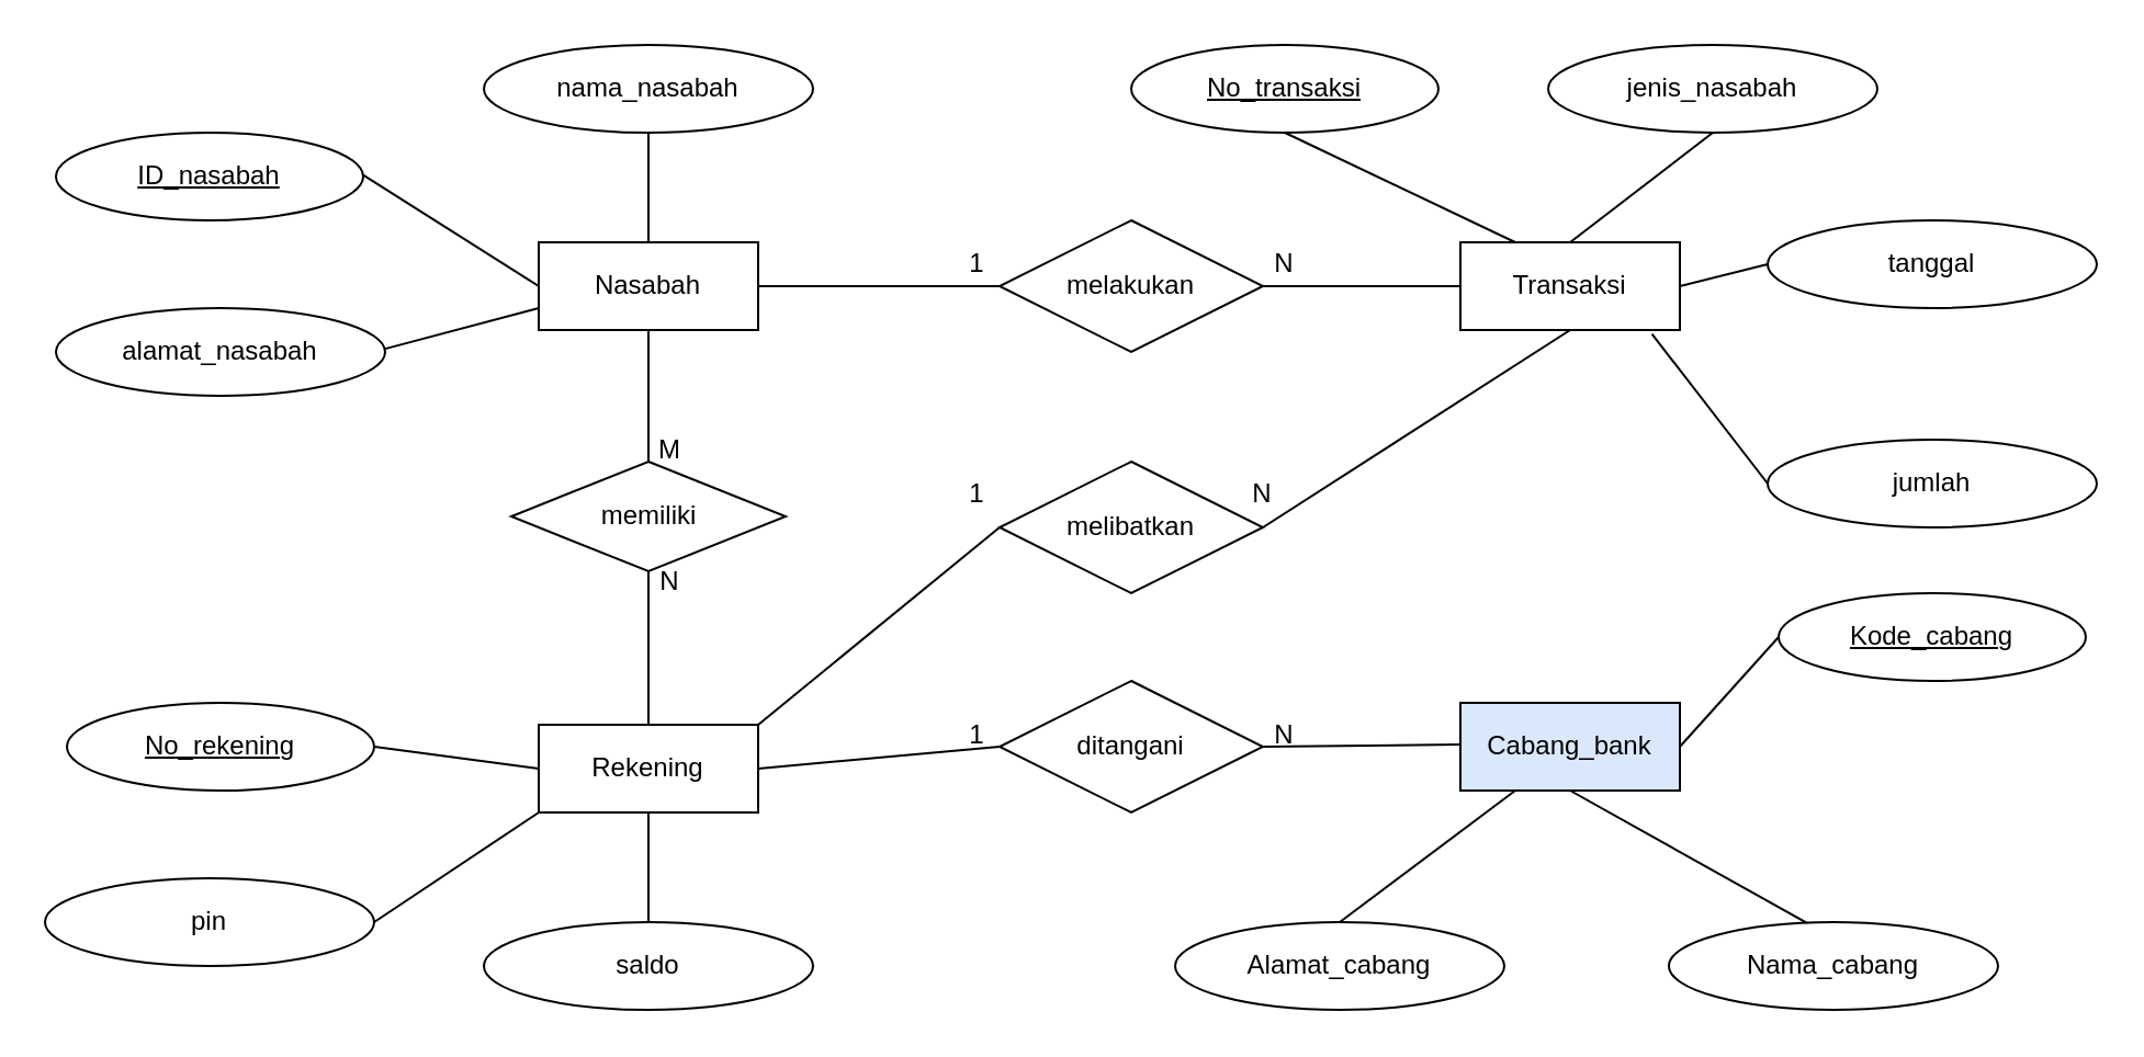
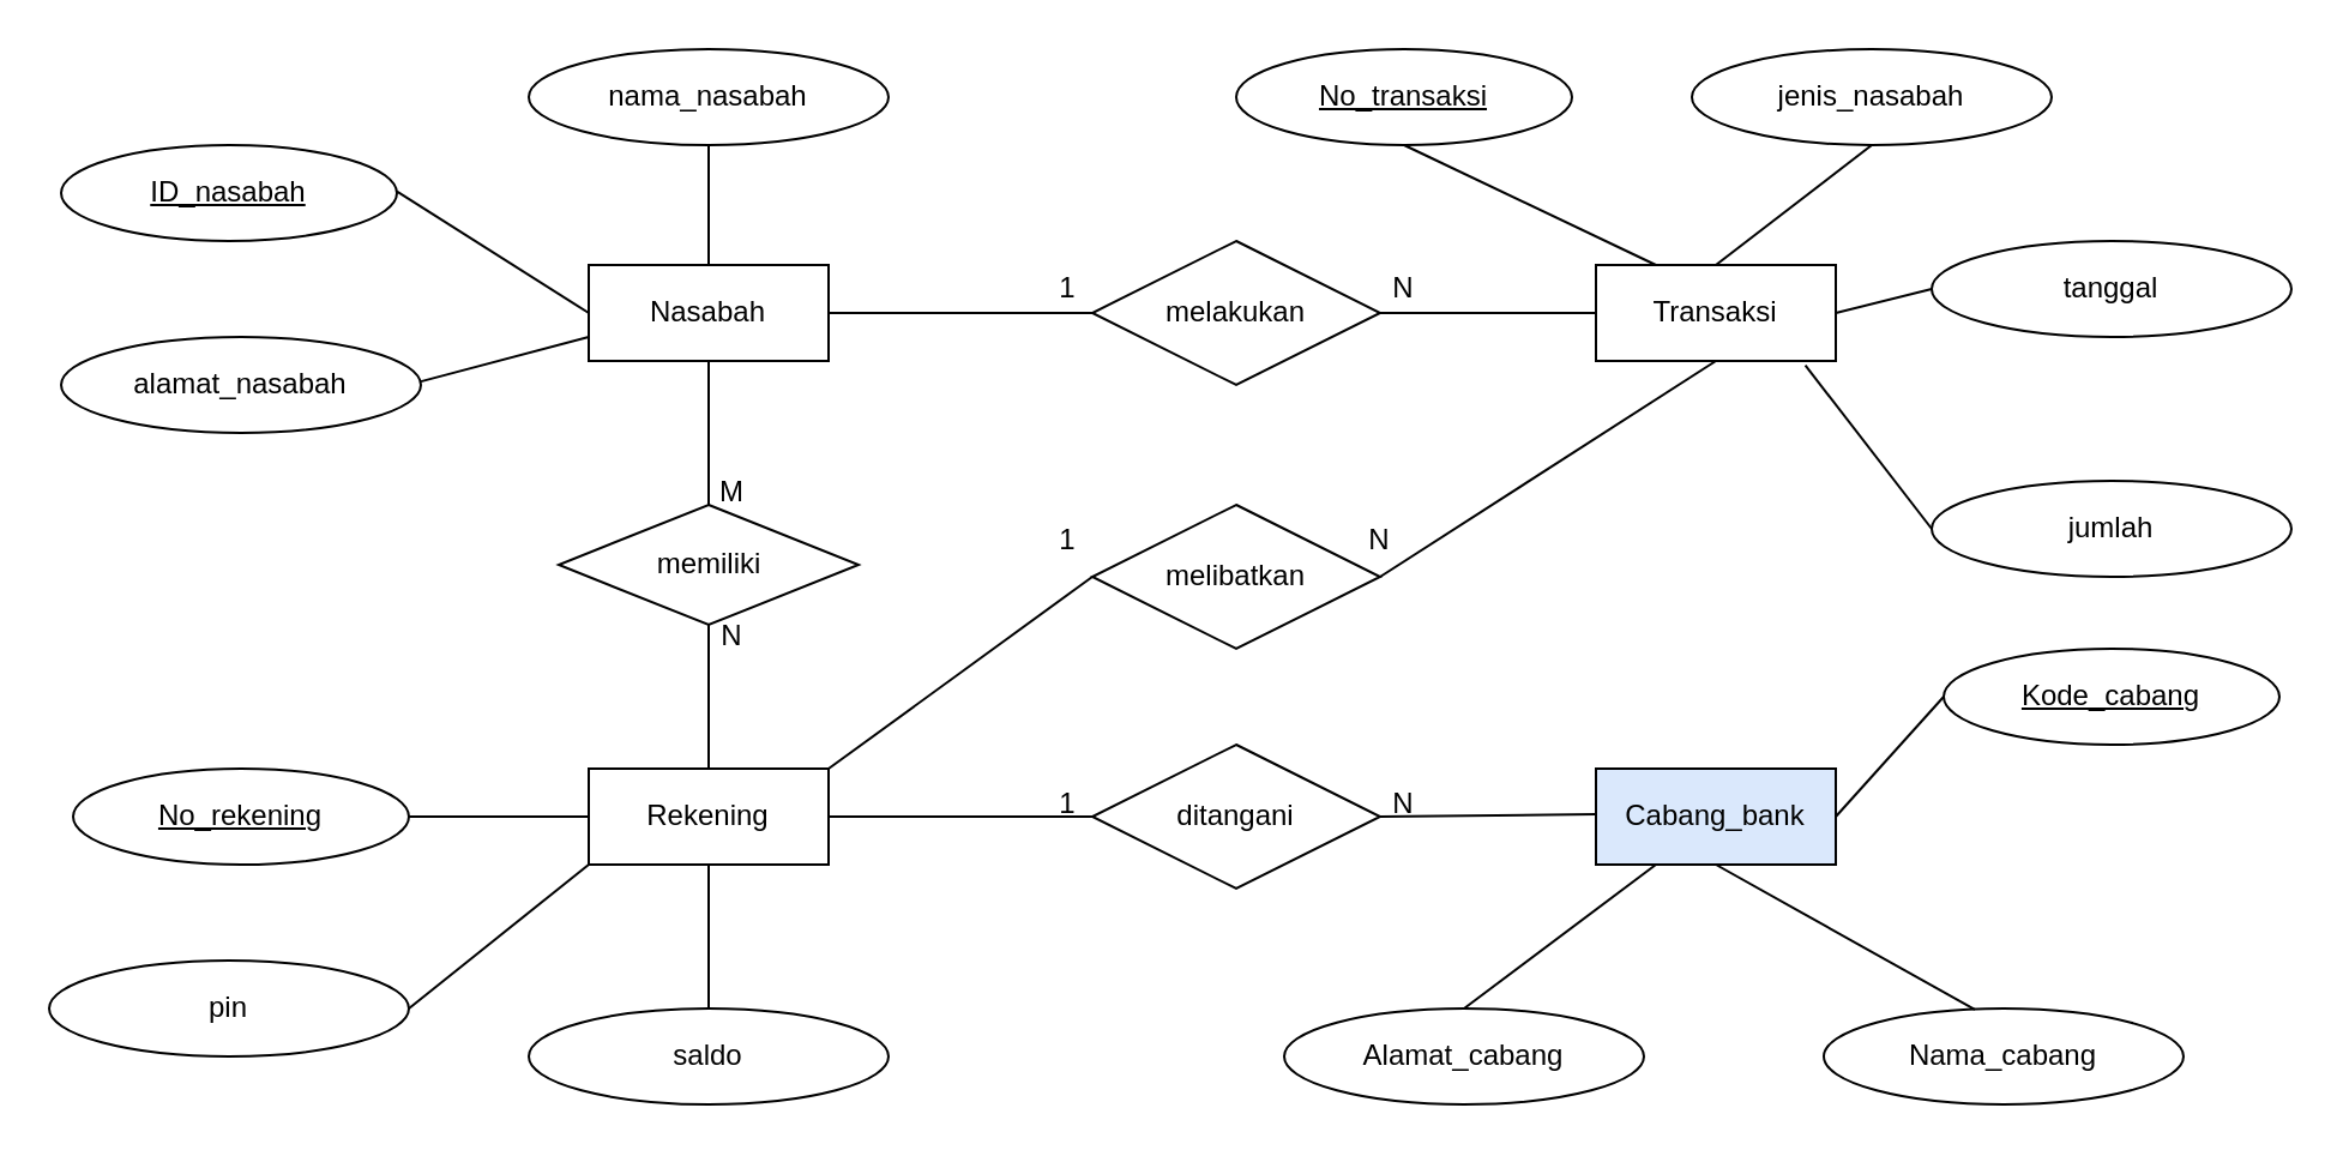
  <mxCell id="0" />
  <mxCell id="1" parent="0" />
  <mxCell id="2" value="ID_nasabah" style="ellipse;whiteSpace=wrap;html=1;align=center;fontStyle=4;" vertex="1" parent="1"><mxGeometry x="25" y="60" width="140" height="40" as="geometry" /></mxCell>
  <mxCell id="3" value="alamat_nasabah" style="ellipse;whiteSpace=wrap;html=1;align=center;" vertex="1" parent="1"><mxGeometry x="25" y="140" width="150" height="40" as="geometry" /></mxCell>
  <mxCell id="4" value="nama_nasabah" style="ellipse;whiteSpace=wrap;html=1;align=center;" vertex="1" parent="1"><mxGeometry x="220" y="20" width="150" height="40" as="geometry" /></mxCell>
  <mxCell id="5" value="Nasabah" style="whiteSpace=wrap;html=1;align=center;" vertex="1" parent="1"><mxGeometry x="245" y="110" width="100" height="40" as="geometry" /></mxCell>
  <mxCell id="6" value="melakukan" style="shape=rhombus;perimeter=rhombusPerimeter;whiteSpace=wrap;html=1;align=center;" vertex="1" parent="1"><mxGeometry x="455" y="100" width="120" height="60" as="geometry" /></mxCell>
  <mxCell id="7" value="memiliki" style="shape=rhombus;perimeter=rhombusPerimeter;whiteSpace=wrap;html=1;align=center;" vertex="1" parent="1"><mxGeometry x="232.5" y="210" width="125" height="50" as="geometry" /></mxCell>
- <mxCell id="8" value="Rekening" style="whiteSpace=wrap;html=1;align=center;" vertex="1" parent="1"><mxGeometry x="245" y="330" width="100" height="40" as="geometry" /></mxCell>
+ <mxCell id="8" value="Rekening" style="whiteSpace=wrap;html=1;align=center;" vertex="1" parent="1"><mxGeometry x="245" y="320" width="100" height="40" as="geometry" /></mxCell>
  <mxCell id="9" value="No_rekening" style="ellipse;whiteSpace=wrap;html=1;align=center;fontStyle=4;" vertex="1" parent="1"><mxGeometry x="30" y="320" width="140" height="40" as="geometry" /></mxCell>
  <mxCell id="10" value="saldo" style="ellipse;whiteSpace=wrap;html=1;align=center;" vertex="1" parent="1"><mxGeometry x="220" y="420" width="150" height="40" as="geometry" /></mxCell>
  <mxCell id="11" value="pin" style="ellipse;whiteSpace=wrap;html=1;align=center;" vertex="1" parent="1"><mxGeometry x="20" y="400" width="150" height="40" as="geometry" /></mxCell>
  <mxCell id="12" value="melibatkan" style="shape=rhombus;perimeter=rhombusPerimeter;whiteSpace=wrap;html=1;align=center;" vertex="1" parent="1"><mxGeometry x="455" y="210" width="120" height="60" as="geometry" /></mxCell>
  <mxCell id="13" value="ditangani" style="shape=rhombus;perimeter=rhombusPerimeter;whiteSpace=wrap;html=1;align=center;" vertex="1" parent="1"><mxGeometry x="455" y="310" width="120" height="60" as="geometry" /></mxCell>
  <mxCell id="14" value="Transaksi" style="whiteSpace=wrap;html=1;align=center;" vertex="1" parent="1"><mxGeometry x="665" y="110" width="100" height="40" as="geometry" /></mxCell>
  <mxCell id="15" value="Cabang_bank" style="whiteSpace=wrap;html=1;align=center;fillColor=#dae8fc;" vertex="1" parent="1"><mxGeometry x="665" y="320" width="100" height="40" as="geometry" /></mxCell>
  <mxCell id="16" value="No_transaksi" style="ellipse;whiteSpace=wrap;html=1;align=center;fontStyle=4;" vertex="1" parent="1"><mxGeometry x="515" y="20" width="140" height="40" as="geometry" /></mxCell>
  <mxCell id="17" value="Kode_cabang" style="ellipse;whiteSpace=wrap;html=1;align=center;fontStyle=4;" vertex="1" parent="1"><mxGeometry x="810" y="270" width="140" height="40" as="geometry" /></mxCell>
  <mxCell id="18" value="jenis_nasabah" style="ellipse;whiteSpace=wrap;html=1;align=center;" vertex="1" parent="1"><mxGeometry x="705" y="20" width="150" height="40" as="geometry" /></mxCell>
  <mxCell id="19" value="tanggal" style="ellipse;whiteSpace=wrap;html=1;align=center;" vertex="1" parent="1"><mxGeometry x="805" y="100" width="150" height="40" as="geometry" /></mxCell>
  <mxCell id="20" value="jumlah" style="ellipse;whiteSpace=wrap;html=1;align=center;" vertex="1" parent="1"><mxGeometry x="805" y="200" width="150" height="40" as="geometry" /></mxCell>
  <mxCell id="21" value="Nama_cabang" style="ellipse;whiteSpace=wrap;html=1;align=center;" vertex="1" parent="1"><mxGeometry x="760" y="420" width="150" height="40" as="geometry" /></mxCell>
  <mxCell id="22" value="Alamat_cabang" style="ellipse;whiteSpace=wrap;html=1;align=center;" vertex="1" parent="1"><mxGeometry x="535" y="420" width="150" height="40" as="geometry" /></mxCell>
  <mxCell id="23" value="" style="endArrow=none;html=1;rounded=0;entryX=0;entryY=0.5;entryDx=0;entryDy=0;" edge="1" parent="1" target="5"><mxGeometry relative="1" as="geometry"><mxPoint x="165" y="79.29" as="sourcePoint" /><mxPoint x="325" y="79.29" as="targetPoint" /></mxGeometry></mxCell>
  <mxCell id="24" value="" style="endArrow=none;html=1;rounded=0;entryX=0;entryY=0.75;entryDx=0;entryDy=0;" edge="1" parent="1" target="5"><mxGeometry relative="1" as="geometry"><mxPoint x="175" y="158.57" as="sourcePoint" /><mxPoint x="335" y="158.57" as="targetPoint" /></mxGeometry></mxCell>
  <mxCell id="25" value="" style="endArrow=none;html=1;rounded=0;exitX=0.5;exitY=1;exitDx=0;exitDy=0;entryX=0.5;entryY=0;entryDx=0;entryDy=0;" edge="1" parent="1" source="4" target="5"><mxGeometry relative="1" as="geometry"><mxPoint x="285" y="70" as="sourcePoint" /><mxPoint x="445" y="70" as="targetPoint" /></mxGeometry></mxCell>
  <mxCell id="26" value="" style="endArrow=none;html=1;rounded=0;exitX=0.5;exitY=1;exitDx=0;exitDy=0;entryX=0.5;entryY=0;entryDx=0;entryDy=0;" edge="1" parent="1" source="8" target="10"><mxGeometry relative="1" as="geometry"><mxPoint x="295" y="380" as="sourcePoint" /><mxPoint x="455" y="380" as="targetPoint" /></mxGeometry></mxCell>
  <mxCell id="27" value="" style="endArrow=none;html=1;rounded=0;entryX=0;entryY=0.5;entryDx=0;entryDy=0;exitX=1;exitY=0.5;exitDx=0;exitDy=0;" edge="1" parent="1" source="9" target="8"><mxGeometry relative="1" as="geometry"><mxPoint x="175" y="340" as="sourcePoint" /><mxPoint x="345" y="380" as="targetPoint" /></mxGeometry></mxCell>
  <mxCell id="28" value="" style="endArrow=none;html=1;rounded=0;exitX=1;exitY=0.5;exitDx=0;exitDy=0;entryX=0;entryY=1;entryDx=0;entryDy=0;" edge="1" parent="1" source="11" target="8"><mxGeometry relative="1" as="geometry"><mxPoint x="175" y="420" as="sourcePoint" /><mxPoint x="245" y="340" as="targetPoint" /></mxGeometry></mxCell>
  <mxCell id="29" value="" style="endArrow=none;html=1;rounded=0;exitX=1;exitY=0.5;exitDx=0;exitDy=0;entryX=0;entryY=0.5;entryDx=0;entryDy=0;" edge="1" parent="1" source="5" target="6"><mxGeometry relative="1" as="geometry"><mxPoint x="375" y="128.57" as="sourcePoint" /><mxPoint x="455" y="129" as="targetPoint" /></mxGeometry></mxCell>
  <mxCell id="30" value="" style="endArrow=none;html=1;rounded=0;exitX=1;exitY=0.5;exitDx=0;exitDy=0;entryX=0;entryY=0.5;entryDx=0;entryDy=0;" edge="1" parent="1" source="8" target="13"><mxGeometry relative="1" as="geometry"><mxPoint x="357.5" y="339.29" as="sourcePoint" /><mxPoint x="455" y="339" as="targetPoint" /></mxGeometry></mxCell>
  <mxCell id="31" value="" style="endArrow=none;html=1;rounded=0;exitX=1;exitY=0;exitDx=0;exitDy=0;entryX=0;entryY=0.5;entryDx=0;entryDy=0;" edge="1" parent="1" source="8" target="12"><mxGeometry relative="1" as="geometry"><mxPoint x="345" y="308.57" as="sourcePoint" /><mxPoint x="505" y="308.57" as="targetPoint" /></mxGeometry></mxCell>
  <mxCell id="32" value="" style="endArrow=none;html=1;rounded=0;exitX=1;exitY=0.5;exitDx=0;exitDy=0;" edge="1" parent="1" source="13"><mxGeometry relative="1" as="geometry"><mxPoint x="605" y="339.29" as="sourcePoint" /><mxPoint x="665" y="339" as="targetPoint" /></mxGeometry></mxCell>
  <mxCell id="33" value="" style="endArrow=none;html=1;rounded=0;exitX=1;exitY=0.5;exitDx=0;exitDy=0;entryX=0.5;entryY=1;entryDx=0;entryDy=0;" edge="1" parent="1" source="12" target="14"><mxGeometry relative="1" as="geometry"><mxPoint x="615" y="238.57" as="sourcePoint" /><mxPoint x="775" y="238.57" as="targetPoint" /></mxGeometry></mxCell>
  <mxCell id="34" value="" style="endArrow=none;html=1;rounded=0;entryX=0;entryY=0.5;entryDx=0;entryDy=0;" edge="1" parent="1" target="14"><mxGeometry relative="1" as="geometry"><mxPoint x="575" y="130" as="sourcePoint" /><mxPoint x="735" y="130" as="targetPoint" /></mxGeometry></mxCell>
  <mxCell id="35" value="" style="endArrow=none;html=1;rounded=0;exitX=0.5;exitY=1;exitDx=0;exitDy=0;entryX=0.25;entryY=0;entryDx=0;entryDy=0;" edge="1" parent="1" source="16" target="14"><mxGeometry relative="1" as="geometry"><mxPoint x="625" y="79.29" as="sourcePoint" /><mxPoint x="785" y="79.29" as="targetPoint" /></mxGeometry></mxCell>
  <mxCell id="36" value="" style="endArrow=none;html=1;rounded=0;exitX=0.5;exitY=0;exitDx=0;exitDy=0;entryX=0.5;entryY=1;entryDx=0;entryDy=0;" edge="1" parent="1" source="14" target="18"><mxGeometry relative="1" as="geometry"><mxPoint x="705" y="90" as="sourcePoint" /><mxPoint x="865" y="90" as="targetPoint" /></mxGeometry></mxCell>
  <mxCell id="37" value="" style="endArrow=none;html=1;rounded=0;exitX=1;exitY=0.5;exitDx=0;exitDy=0;entryX=0;entryY=0.5;entryDx=0;entryDy=0;" edge="1" parent="1" source="14" target="19"><mxGeometry relative="1" as="geometry"><mxPoint x="790" y="150" as="sourcePoint" /><mxPoint x="950" y="150" as="targetPoint" /></mxGeometry></mxCell>
  <mxCell id="38" value="" style="endArrow=none;html=1;rounded=0;exitX=0.873;exitY=1.046;exitDx=0;exitDy=0;exitPerimeter=0;entryX=0;entryY=0.5;entryDx=0;entryDy=0;" edge="1" parent="1" source="14" target="20"><mxGeometry relative="1" as="geometry"><mxPoint x="525" y="260" as="sourcePoint" /><mxPoint x="685" y="260" as="targetPoint" /></mxGeometry></mxCell>
  <mxCell id="39" value="" style="endArrow=none;html=1;rounded=0;exitX=1;exitY=0.5;exitDx=0;exitDy=0;entryX=0;entryY=0.5;entryDx=0;entryDy=0;" edge="1" parent="1" source="15" target="17"><mxGeometry relative="1" as="geometry"><mxPoint x="525" y="260" as="sourcePoint" /><mxPoint x="685" y="260" as="targetPoint" /></mxGeometry></mxCell>
  <mxCell id="40" value="" style="endArrow=none;html=1;rounded=0;exitX=0.42;exitY=0.011;exitDx=0;exitDy=0;exitPerimeter=0;entryX=0.5;entryY=1;entryDx=0;entryDy=0;" edge="1" parent="1" source="21" target="15"><mxGeometry relative="1" as="geometry"><mxPoint x="525" y="260" as="sourcePoint" /><mxPoint x="685" y="260" as="targetPoint" /></mxGeometry></mxCell>
  <mxCell id="41" value="" style="endArrow=none;html=1;rounded=0;exitX=0.5;exitY=0;exitDx=0;exitDy=0;entryX=0.25;entryY=1;entryDx=0;entryDy=0;" edge="1" parent="1" source="22" target="15"><mxGeometry relative="1" as="geometry"><mxPoint x="525" y="260" as="sourcePoint" /><mxPoint x="685" y="260" as="targetPoint" /></mxGeometry></mxCell>
  <mxCell id="42" value="" style="endArrow=none;html=1;rounded=0;entryX=0.5;entryY=0;entryDx=0;entryDy=0;entryPerimeter=0;" edge="1" parent="1" target="7"><mxGeometry relative="1" as="geometry"><mxPoint x="295" y="150" as="sourcePoint" /><mxPoint x="285" y="200" as="targetPoint" /></mxGeometry></mxCell>
  <mxCell id="43" value="M" style="text;strokeColor=none;align=center;fillColor=none;html=1;verticalAlign=middle;whiteSpace=wrap;rounded=0;" vertex="1" parent="1"><mxGeometry x="275" y="190" width="60" height="30" as="geometry" /></mxCell>
  <mxCell id="44" value="N" style="text;strokeColor=none;align=center;fillColor=none;html=1;verticalAlign=middle;whiteSpace=wrap;rounded=0;" vertex="1" parent="1"><mxGeometry x="275" y="250" width="60" height="30" as="geometry" /></mxCell>
  <mxCell id="45" value="" style="endArrow=none;html=1;rounded=0;entryX=0.5;entryY=0;entryDx=0;entryDy=0;" edge="1" parent="1" target="8"><mxGeometry relative="1" as="geometry"><mxPoint x="295" y="260" as="sourcePoint" /><mxPoint x="440" y="289.29" as="targetPoint" /></mxGeometry></mxCell>
  <mxCell id="46" value="1" style="text;strokeColor=none;align=center;fillColor=none;html=1;verticalAlign=middle;whiteSpace=wrap;rounded=0;" vertex="1" parent="1"><mxGeometry x="415" y="105" width="60" height="30" as="geometry" /></mxCell>
  <mxCell id="47" value="N" style="text;strokeColor=none;align=center;fillColor=none;html=1;verticalAlign=middle;whiteSpace=wrap;rounded=0;" vertex="1" parent="1"><mxGeometry x="555" y="105" width="60" height="30" as="geometry" /></mxCell>
  <mxCell id="48" value="1" style="text;strokeColor=none;align=center;fillColor=none;html=1;verticalAlign=middle;whiteSpace=wrap;rounded=0;" vertex="1" parent="1"><mxGeometry x="415" y="210" width="60" height="30" as="geometry" /></mxCell>
  <mxCell id="49" value="N" style="text;strokeColor=none;align=center;fillColor=none;html=1;verticalAlign=middle;whiteSpace=wrap;rounded=0;" vertex="1" parent="1"><mxGeometry x="545" y="210" width="60" height="30" as="geometry" /></mxCell>
  <mxCell id="50" value="1" style="text;strokeColor=none;align=center;fillColor=none;html=1;verticalAlign=middle;whiteSpace=wrap;rounded=0;" vertex="1" parent="1"><mxGeometry x="415" y="320" width="60" height="30" as="geometry" /></mxCell>
  <mxCell id="51" value="N" style="text;strokeColor=none;align=center;fillColor=none;html=1;verticalAlign=middle;whiteSpace=wrap;rounded=0;" vertex="1" parent="1"><mxGeometry x="555" y="320" width="60" height="30" as="geometry" /></mxCell>
